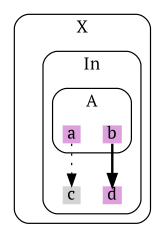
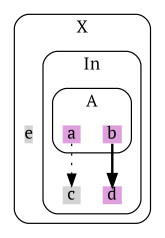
  digraph {
    fontname="PT Serif"
    rankdir=TB
    node [color=purple fillcolor=plum fontname="PT Serif" shape=plain style=filled]
    edge [fontname="PT Serif"]
    n1 [label=" a "]
    n2 [color=brown label=" b "]
    n3 [fillcolor=lightgrey label=" c "]
    n4 [label=" d "]
+   n5 [color=brown fillcolor=lightgrey label=e]
    subgraph cluster_1 {
      label=X
      style=rounded
+     n5
      subgraph cluster_2 {
        label=In
        style=rounded
        n3
        n4
        subgraph cluster_3 {
          label=A
          style=rounded
          n1
          n2
        }
      }
    }
    n1 -> n3 [style=dotted]
    n2 -> n4 [style=bold]
  }
